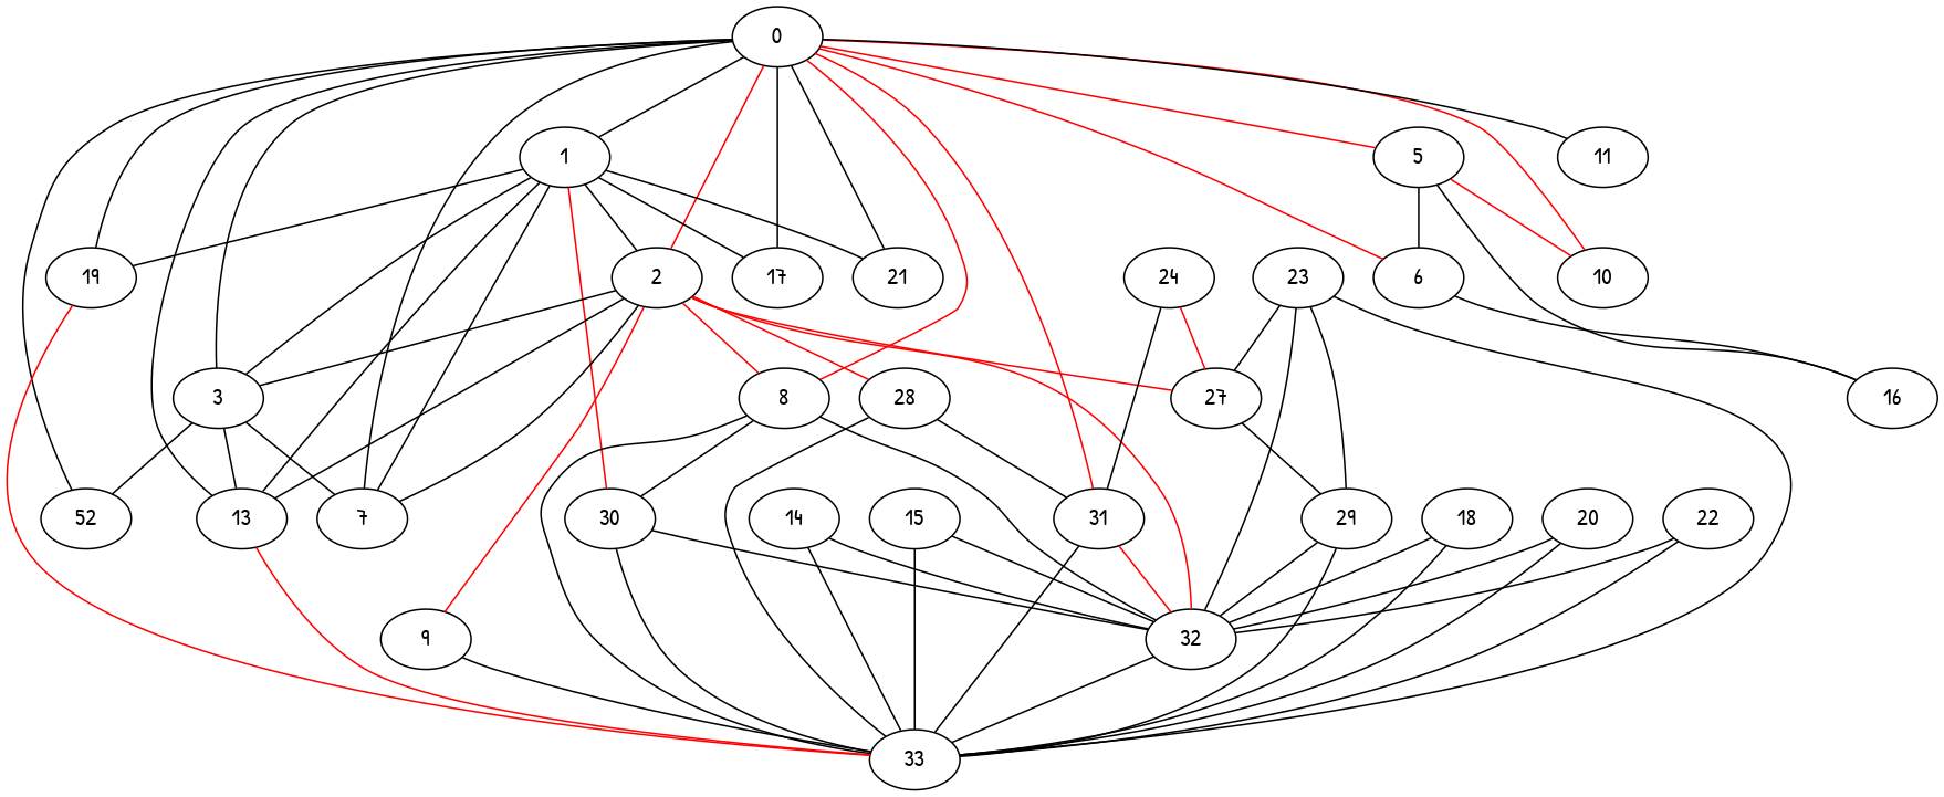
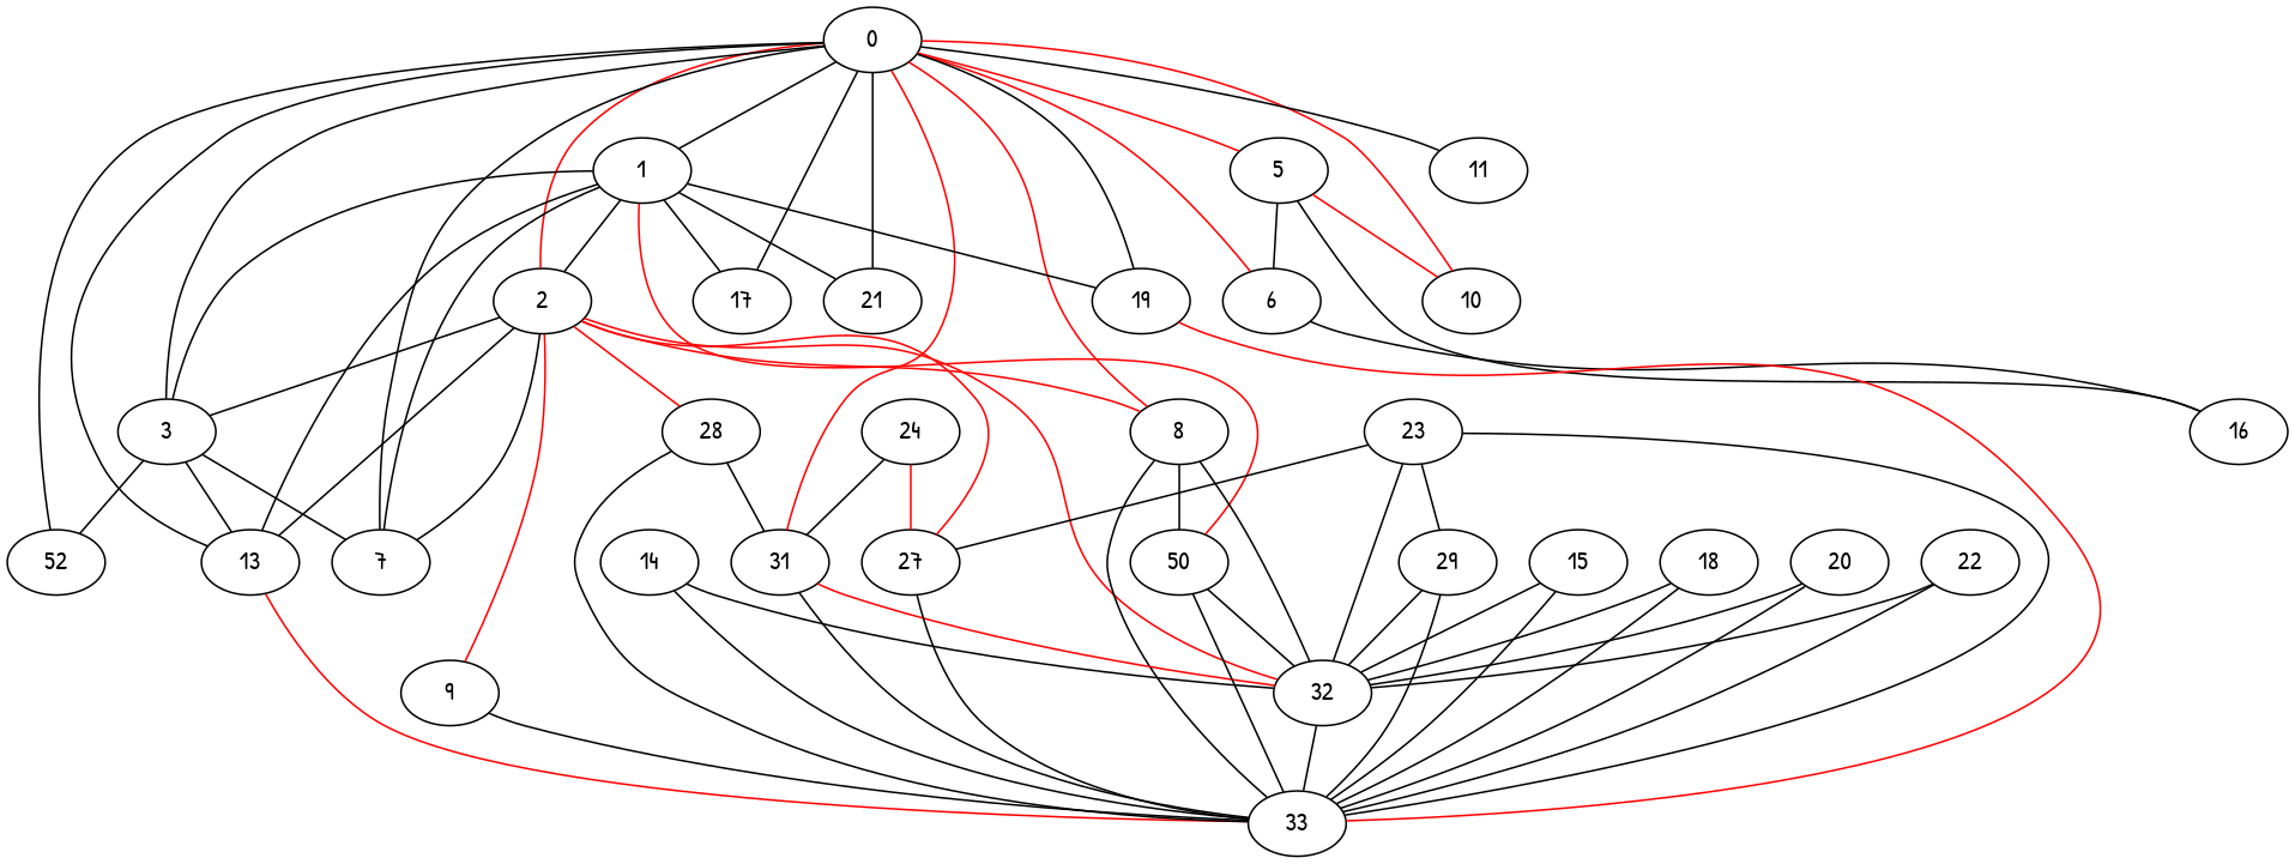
  graph {
    fontname="Patrick Hand"
    node [fontname="Patrick Hand"]
    edge [fontname="Patrick Hand"]
    0
    1
    2
    3
    5
    6
    7
    8
    10
    11
    n11 [label=52]
    13
    17
    19
    21
    31
-   30
+   30 [label=50]
    9
    27
    28
    32
    16
    33
    14
    15
    18
    20
    22
    23
    29
    24
    0 -- 1
    0 -- 2 [color=red]
    0 -- 3
    0 -- 5 [color=red]
    0 -- 6 [color=red]
    0 -- 7
    0 -- 8 [color=red]
    0 -- 10 [color=red]
    0 -- 11
    0 -- n11
    0 -- 13
    0 -- 17
    0 -- 19
    0 -- 21
    0 -- 31 [color=red]
    1 -- 2
    1 -- 3
    1 -- 7
    1 -- 13
    1 -- 17
    1 -- 19
    1 -- 21
    1 -- 30 [color=red]
    2 -- 3
    2 -- 7
    2 -- 8 [color=red]
    2 -- 13
    2 -- 9 [color=red]
    2 -- 27 [color=red]
    2 -- 28 [color=red]
    2 -- 32 [color=red]
    3 -- 7
    3 -- n11
    3 -- 13
    5 -- 6
    5 -- 10 [color=red]
    5 -- 16
    6 -- 16
    8 -- 30
    8 -- 32
    8 -- 33
    13 -- 33 [color=red]
    19 -- 33 [color=red]
    31 -- 32 [color=red]
    31 -- 33
    30 -- 32
    30 -- 33
    9 -- 33
-   27 -- 29
+   27 -- 33
    28 -- 31
    28 -- 33
    32 -- 33
    14 -- 32
    14 -- 33
    15 -- 32
    15 -- 33
    18 -- 32
    18 -- 33
    20 -- 32
    20 -- 33
    22 -- 32
    22 -- 33
    23 -- 27
    23 -- 32
    23 -- 33
    23 -- 29
    29 -- 32
    29 -- 33
    24 -- 31
    24 -- 27 [color=red]
  }
